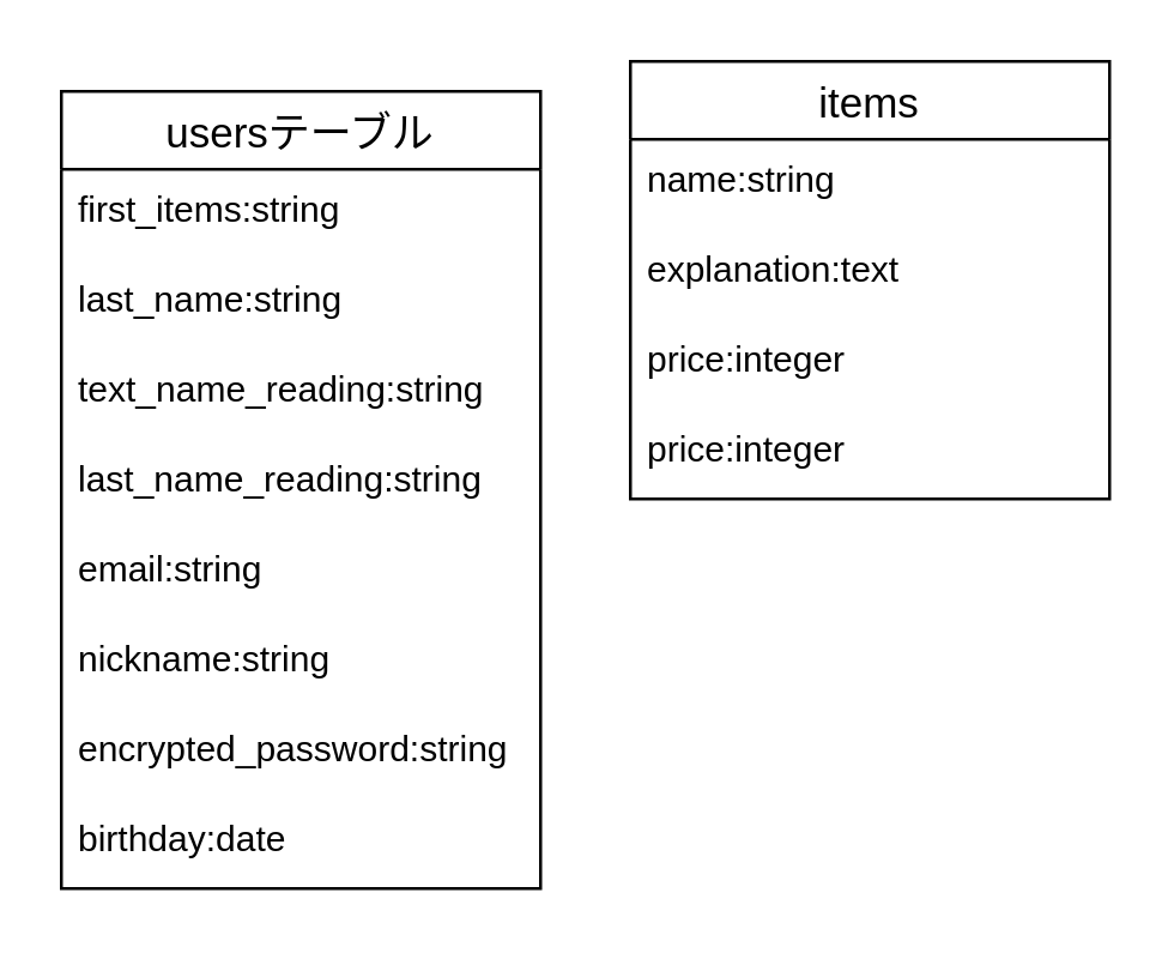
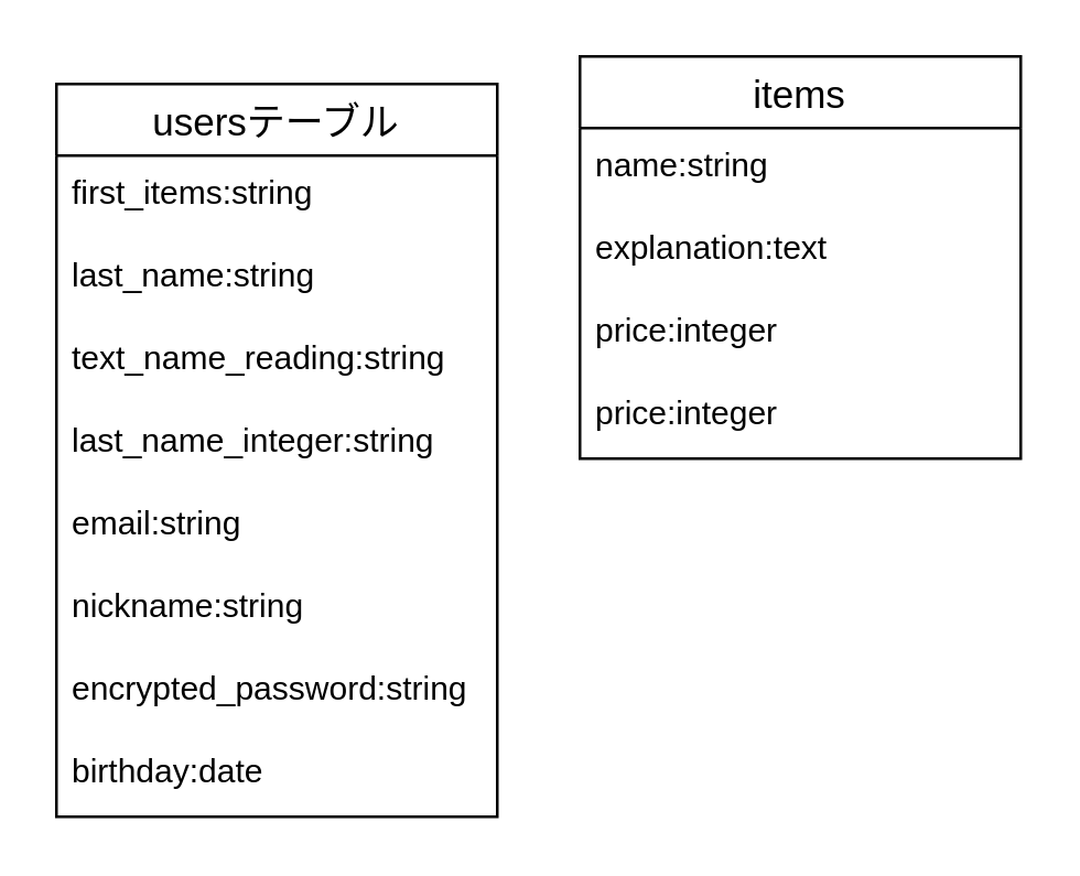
  <mxCell id="0" />
  <mxCell id="1" parent="0" />
  <mxCell id="2" value="usersテーブル" style="swimlane;fontStyle=0;childLayout=stackLayout;horizontal=1;startSize=26;horizontalStack=0;resizeParent=1;resizeParentMax=0;resizeLast=0;collapsible=1;marginBottom=0;align=center;fontSize=14;" vertex="1" parent="1"><mxGeometry x="20" y="30" width="160" height="266" as="geometry"><mxRectangle x="280" y="260" width="120" height="26" as="alternateBounds" /></mxGeometry></mxCell>
  <mxCell id="3" value="first_items:string" style="text;strokeColor=none;fillColor=none;spacingLeft=4;spacingRight=4;overflow=hidden;rotatable=0;points=[[0,0.5],[1,0.5]];portConstraint=eastwest;fontSize=12;" vertex="1" parent="2"><mxGeometry y="26" width="160" height="30" as="geometry" /></mxCell>
  <mxCell id="4" value="last_name:string" style="text;strokeColor=none;fillColor=none;spacingLeft=4;spacingRight=4;overflow=hidden;rotatable=0;points=[[0,0.5],[1,0.5]];portConstraint=eastwest;fontSize=12;" vertex="1" parent="2"><mxGeometry y="56" width="160" height="30" as="geometry" /></mxCell>
  <mxCell id="5" value="text_name_reading:string" style="text;strokeColor=none;fillColor=none;spacingLeft=4;spacingRight=4;overflow=hidden;rotatable=0;points=[[0,0.5],[1,0.5]];portConstraint=eastwest;fontSize=12;" vertex="1" parent="2"><mxGeometry y="86" width="160" height="30" as="geometry" /></mxCell>
- <mxCell id="6" value="last_name_reading:string" style="text;strokeColor=none;fillColor=none;spacingLeft=4;spacingRight=4;overflow=hidden;rotatable=0;points=[[0,0.5],[1,0.5]];portConstraint=eastwest;fontSize=12;" vertex="1" parent="2"><mxGeometry y="116" width="160" height="30" as="geometry" /></mxCell>
+ <mxCell id="6" value="last_name_integer:string" style="text;strokeColor=none;fillColor=none;spacingLeft=4;spacingRight=4;overflow=hidden;rotatable=0;points=[[0,0.5],[1,0.5]];portConstraint=eastwest;fontSize=12;" vertex="1" parent="2"><mxGeometry y="116" width="160" height="30" as="geometry" /></mxCell>
  <mxCell id="7" value="email:string" style="text;strokeColor=none;fillColor=none;spacingLeft=4;spacingRight=4;overflow=hidden;rotatable=0;points=[[0,0.5],[1,0.5]];portConstraint=eastwest;fontSize=12;" vertex="1" parent="2"><mxGeometry y="146" width="160" height="30" as="geometry" /></mxCell>
  <mxCell id="8" value="nickname:string" style="text;strokeColor=none;fillColor=none;spacingLeft=4;spacingRight=4;overflow=hidden;rotatable=0;points=[[0,0.5],[1,0.5]];portConstraint=eastwest;fontSize=12;" vertex="1" parent="2"><mxGeometry y="176" width="160" height="30" as="geometry" /></mxCell>
  <mxCell id="9" value="encrypted_password:string" style="text;strokeColor=none;fillColor=none;spacingLeft=4;spacingRight=4;overflow=hidden;rotatable=0;points=[[0,0.5],[1,0.5]];portConstraint=eastwest;fontSize=12;" vertex="1" parent="2"><mxGeometry y="206" width="160" height="30" as="geometry" /></mxCell>
  <mxCell id="10" value="birthday:date" style="text;strokeColor=none;fillColor=none;spacingLeft=4;spacingRight=4;overflow=hidden;rotatable=0;points=[[0,0.5],[1,0.5]];portConstraint=eastwest;fontSize=12;" vertex="1" parent="2"><mxGeometry y="236" width="160" height="30" as="geometry" /></mxCell>
  <mxCell id="11" value="items" style="swimlane;fontStyle=0;childLayout=stackLayout;horizontal=1;startSize=26;horizontalStack=0;resizeParent=1;resizeParentMax=0;resizeLast=0;collapsible=1;marginBottom=0;align=center;fontSize=14;" vertex="1" parent="1"><mxGeometry x="210" y="20" width="160" height="146" as="geometry" /></mxCell>
  <mxCell id="12" value="name:string" style="text;strokeColor=none;fillColor=none;spacingLeft=4;spacingRight=4;overflow=hidden;rotatable=0;points=[[0,0.5],[1,0.5]];portConstraint=eastwest;fontSize=12;" vertex="1" parent="11"><mxGeometry y="26" width="160" height="30" as="geometry" /></mxCell>
  <mxCell id="13" value="explanation:text" style="text;strokeColor=none;fillColor=none;spacingLeft=4;spacingRight=4;overflow=hidden;rotatable=0;points=[[0,0.5],[1,0.5]];portConstraint=eastwest;fontSize=12;" vertex="1" parent="11"><mxGeometry y="56" width="160" height="30" as="geometry" /></mxCell>
  <mxCell id="14" value="price:integer" style="text;strokeColor=none;fillColor=none;spacingLeft=4;spacingRight=4;overflow=hidden;rotatable=0;points=[[0,0.5],[1,0.5]];portConstraint=eastwest;fontSize=12;" vertex="1" parent="11"><mxGeometry y="86" width="160" height="30" as="geometry" /></mxCell>
  <mxCell id="15" value="price:integer" style="text;strokeColor=none;fillColor=none;spacingLeft=4;spacingRight=4;overflow=hidden;rotatable=0;points=[[0,0.5],[1,0.5]];portConstraint=eastwest;fontSize=12;" vertex="1" parent="11"><mxGeometry y="116" width="160" height="30" as="geometry" /></mxCell>
